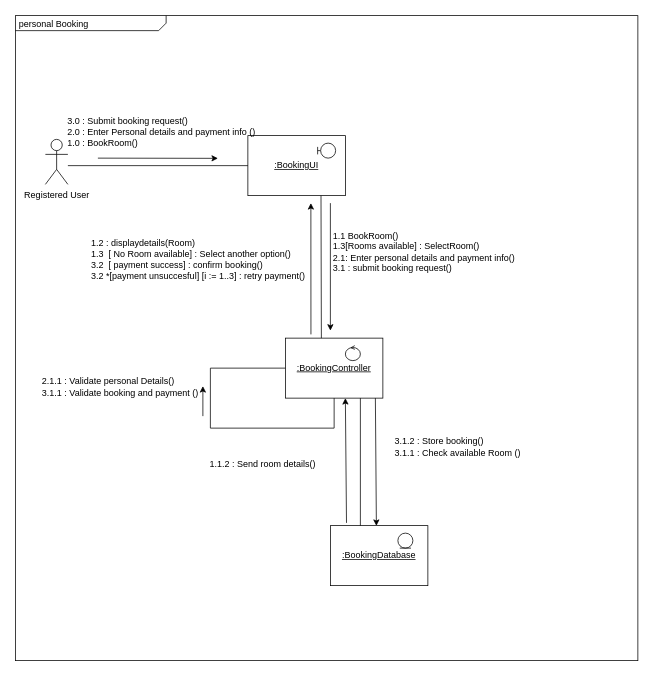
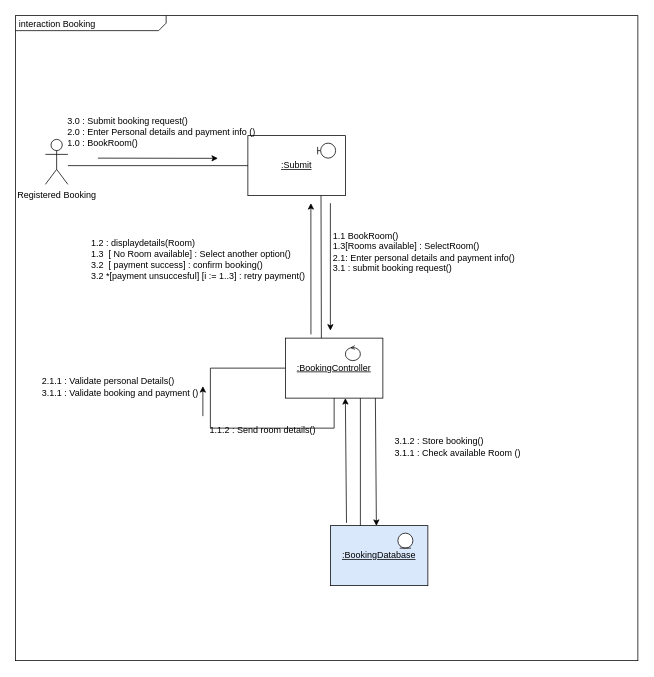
  <mxCell id="0" />
  <mxCell id="1" parent="0" />
- <mxCell id="2" value="&lt;p style=&quot;margin:0px;margin-top:4px;margin-left:5px;text-align:left;&quot;&gt;personal Booking&lt;/p&gt;" style="html=1;shape=mxgraph.sysml.package;overflow=fill;labelX=201;align=left;spacingLeft=5;verticalAlign=top;spacingTop=-3;" vertex="1" parent="1"><mxGeometry x="20" y="20" width="830" height="860" as="geometry" /></mxCell>
- <mxCell id="3" value="&lt;u&gt;:BookingUI&lt;/u&gt;" style="rounded=0;whiteSpace=wrap;html=1;" vertex="1" parent="1"><mxGeometry x="330" y="180" width="130" height="80" as="geometry" /></mxCell>
+ <mxCell id="2" value="&lt;p style=&quot;margin:0px;margin-top:4px;margin-left:5px;text-align:left;&quot;&gt;interaction Booking&lt;/p&gt;" style="html=1;shape=mxgraph.sysml.package;overflow=fill;labelX=201;align=left;spacingLeft=5;verticalAlign=top;spacingTop=-3;" vertex="1" parent="1"><mxGeometry x="20" y="20" width="830" height="860" as="geometry" /></mxCell>
+ <mxCell id="3" value="&lt;u&gt;:Submit&lt;/u&gt;" style="rounded=0;whiteSpace=wrap;html=1;" vertex="1" parent="1"><mxGeometry x="330" y="180" width="130" height="80" as="geometry" /></mxCell>
  <mxCell id="4" value="" style="shape=umlBoundary;whiteSpace=wrap;html=1;" vertex="1" parent="1"><mxGeometry x="423" y="190" width="24" height="20" as="geometry" /></mxCell>
  <mxCell id="5" value="" style="endArrow=classic;html=1;rounded=0;entryX=0.408;entryY=0.129;entryDx=0;entryDy=0;entryPerimeter=0;" edge="1" parent="1"><mxGeometry width="50" height="50" relative="1" as="geometry"><mxPoint x="130" y="210" as="sourcePoint" /><mxPoint x="290.08" y="210.29" as="targetPoint" /></mxGeometry></mxCell>
  <mxCell id="6" value="&lt;u&gt;:BookingController&lt;/u&gt;" style="rounded=0;whiteSpace=wrap;html=1;" vertex="1" parent="1"><mxGeometry x="380" y="450" width="130" height="80" as="geometry" /></mxCell>
  <mxCell id="7" value="" style="endArrow=none;html=1;rounded=0;entryX=0.75;entryY=1;entryDx=0;entryDy=0;" edge="1" parent="1" target="3"><mxGeometry width="50" height="50" relative="1" as="geometry"><mxPoint x="428" y="450" as="sourcePoint" /><mxPoint x="440" y="249.41" as="targetPoint" /></mxGeometry></mxCell>
- <mxCell id="8" value="&lt;u&gt;:BookingDatabase&lt;/u&gt;" style="rounded=0;whiteSpace=wrap;html=1;" vertex="1" parent="1"><mxGeometry x="440" y="700" width="130" height="80" as="geometry" /></mxCell>
+ <mxCell id="8" value="&lt;u&gt;:BookingDatabase&lt;/u&gt;" style="rounded=0;whiteSpace=wrap;html=1;fillColor=#dae8fc;" vertex="1" parent="1"><mxGeometry x="440" y="700" width="130" height="80" as="geometry" /></mxCell>
  <mxCell id="9" value="" style="ellipse;shape=umlEntity;whiteSpace=wrap;html=1;" vertex="1" parent="1"><mxGeometry x="530" y="710" width="20" height="20" as="geometry" /></mxCell>
- <mxCell id="10" value="Registered User" style="shape=umlActor;html=1;verticalLabelPosition=bottom;verticalAlign=top;align=center;" vertex="1" parent="1"><mxGeometry x="60" y="185" width="30" height="60" as="geometry" /></mxCell>
+ <mxCell id="10" value="Registered Booking" style="shape=umlActor;html=1;verticalLabelPosition=bottom;verticalAlign=top;align=center;" vertex="1" parent="1"><mxGeometry x="60" y="185" width="30" height="60" as="geometry" /></mxCell>
  <mxCell id="11" value="" style="endArrow=none;html=1;rounded=0;entryX=0;entryY=0.5;entryDx=0;entryDy=0;" edge="1" parent="1" target="3"><mxGeometry width="50" height="50" relative="1" as="geometry"><mxPoint x="90" y="220" as="sourcePoint" /><mxPoint x="550" y="250" as="targetPoint" /></mxGeometry></mxCell>
  <mxCell id="12" value="&lt;div style=&quot;text-align: justify;&quot;&gt;&lt;span style=&quot;background-color: initial;&quot;&gt;3.0 : Submit booking request()&lt;/span&gt;&lt;/div&gt;&lt;div style=&quot;text-align: justify;&quot;&gt;2.0 : Enter Personal details and payment info ()&lt;/div&gt;&lt;div style=&quot;text-align: justify;&quot;&gt;1.0 : BookRoom()&lt;/div&gt;" style="text;html=1;align=center;verticalAlign=middle;whiteSpace=wrap;rounded=0;" vertex="1" parent="1"><mxGeometry x="80" y="160" width="270" height="30" as="geometry" /></mxCell>
  <mxCell id="13" value="" style="endArrow=classic;html=1;rounded=0;" edge="1" parent="1"><mxGeometry width="50" height="50" relative="1" as="geometry"><mxPoint x="440" y="270" as="sourcePoint" /><mxPoint x="440" y="440" as="targetPoint" /></mxGeometry></mxCell>
  <mxCell id="14" value="&lt;div style=&quot;text-align: justify;&quot;&gt;&lt;span style=&quot;background-color: initial;&quot;&gt;1.1 BookRoom()&lt;/span&gt;&lt;/div&gt;&lt;div&gt;&lt;/div&gt;&lt;div style=&quot;text-align: justify;&quot;&gt;1.3[Rooms available] : SelectRoom()&lt;/div&gt;&lt;div style=&quot;text-align: justify;&quot;&gt;2.1: Enter personal details and payment info()&lt;/div&gt;&lt;div style=&quot;text-align: justify;&quot;&gt;3.1 : submit booking request()&lt;/div&gt;" style="text;html=1;align=center;verticalAlign=middle;whiteSpace=wrap;rounded=0;" vertex="1" parent="1"><mxGeometry x="430" y="320" width="270" height="30" as="geometry" /></mxCell>
  <mxCell id="15" value="&lt;div style=&quot;text-align: justify;&quot;&gt;&lt;span style=&quot;background-color: initial;&quot;&gt;1.2 : displaydetails(Room)&lt;/span&gt;&lt;br&gt;&lt;/div&gt;&lt;div style=&quot;text-align: justify;&quot;&gt;&lt;span style=&quot;background-color: initial;&quot;&gt;1.3&amp;nbsp; [ No Room available] : Select another option()&amp;nbsp;&lt;/span&gt;&lt;/div&gt;&lt;div style=&quot;text-align: justify;&quot;&gt;&lt;span style=&quot;background-color: initial;&quot;&gt;3.2&amp;nbsp; [ payment success] : confirm booking()&lt;/span&gt;&lt;/div&gt;&lt;div style=&quot;text-align: justify;&quot;&gt;3.2 *[payment unsuccesful] [i := 1..3] : retry payment()&lt;/div&gt;&lt;div&gt;&lt;/div&gt;" style="text;html=1;align=center;verticalAlign=middle;whiteSpace=wrap;rounded=0;" vertex="1" parent="1"><mxGeometry x="104" y="330" width="320" height="30" as="geometry" /></mxCell>
  <mxCell id="16" value="" style="endArrow=classic;html=1;rounded=0;" edge="1" parent="1"><mxGeometry width="50" height="50" relative="1" as="geometry"><mxPoint x="414.091" y="445" as="sourcePoint" /><mxPoint x="414" y="270" as="targetPoint" /></mxGeometry></mxCell>
  <mxCell id="17" value="" style="ellipse;shape=umlControl;whiteSpace=wrap;html=1;" vertex="1" parent="1"><mxGeometry x="460" y="460" width="20" height="20" as="geometry" /></mxCell>
  <mxCell id="18" value="&lt;div style=&quot;text-align: justify;&quot;&gt;&lt;span style=&quot;background-color: initial;&quot;&gt;2.1.1 : Validate personal Details()&lt;/span&gt;&lt;/div&gt;&lt;div style=&quot;text-align: justify;&quot;&gt;3.1.1 : Validate booking and payment ()&lt;/div&gt;" style="text;html=1;align=center;verticalAlign=middle;whiteSpace=wrap;rounded=0;" vertex="1" parent="1"><mxGeometry x="50" y="500" width="220" height="30" as="geometry" /></mxCell>
  <mxCell id="19" value="" style="endArrow=none;html=1;rounded=0;entryX=0;entryY=0.5;entryDx=0;entryDy=0;exitX=0.5;exitY=1;exitDx=0;exitDy=0;" edge="1" parent="1" source="6" target="6"><mxGeometry width="50" height="50" relative="1" as="geometry"><mxPoint x="510" y="490" as="sourcePoint" /><mxPoint x="560" y="440" as="targetPoint" /><Array as="points"><mxPoint x="445" y="570" /><mxPoint x="280" y="570" /><mxPoint x="280" y="490" /></Array></mxGeometry></mxCell>
  <mxCell id="20" value="" style="endArrow=classic;html=1;rounded=0;" edge="1" parent="1"><mxGeometry width="50" height="50" relative="1" as="geometry"><mxPoint x="270" y="554" as="sourcePoint" /><mxPoint x="270" y="514" as="targetPoint" /></mxGeometry></mxCell>
  <mxCell id="21" value="" style="endArrow=classic;html=1;rounded=0;exitX=0.828;exitY=1.021;exitDx=0;exitDy=0;exitPerimeter=0;" edge="1" parent="1"><mxGeometry width="50" height="50" relative="1" as="geometry"><mxPoint x="500" y="530" as="sourcePoint" /><mxPoint x="501.36" y="700.32" as="targetPoint" /></mxGeometry></mxCell>
  <mxCell id="22" value="" style="endArrow=none;html=1;rounded=0;entryX=0.75;entryY=1;entryDx=0;entryDy=0;" edge="1" parent="1"><mxGeometry width="50" height="50" relative="1" as="geometry"><mxPoint x="480" y="700" as="sourcePoint" /><mxPoint x="480" y="530" as="targetPoint" /></mxGeometry></mxCell>
  <mxCell id="23" value="" style="endArrow=classic;html=1;rounded=0;exitX=0.25;exitY=0;exitDx=0;exitDy=0;entryX=0.7;entryY=1.046;entryDx=0;entryDy=0;entryPerimeter=0;" edge="1" parent="1"><mxGeometry width="50" height="50" relative="1" as="geometry"><mxPoint x="461.5" y="696.32" as="sourcePoint" /><mxPoint x="460" y="530" as="targetPoint" /></mxGeometry></mxCell>
  <mxCell id="24" value="&lt;div style=&quot;text-align: justify;&quot;&gt;&lt;span style=&quot;background-color: initial;&quot;&gt;3.1.2 : Store booking()&lt;/span&gt;&lt;/div&gt;&lt;div style=&quot;text-align: justify;&quot;&gt;3.1.1 : Check available Room ()&lt;/div&gt;" style="text;html=1;align=center;verticalAlign=middle;whiteSpace=wrap;rounded=0;" vertex="1" parent="1"><mxGeometry x="500" y="580" width="220" height="30" as="geometry" /></mxCell>
- <mxCell id="25" value="&lt;div style=&quot;text-align: justify;&quot;&gt;&lt;span style=&quot;background-color: initial;&quot;&gt;1.1.2 : Send room details()&lt;/span&gt;&lt;/div&gt;&lt;div style=&quot;text-align: justify;&quot;&gt;&lt;br&gt;&lt;/div&gt;" style="text;html=1;align=center;verticalAlign=middle;whiteSpace=wrap;rounded=0;" vertex="1" parent="1"><mxGeometry x="240" y="610" width="220" height="30" as="geometry" /></mxCell>
+ <mxCell id="25" value="&lt;div style=&quot;text-align: justify;&quot;&gt;&lt;span style=&quot;background-color: initial;&quot;&gt;1.1.2 : Send room details()&lt;/span&gt;&lt;/div&gt;&lt;div style=&quot;text-align: justify;&quot;&gt;&lt;br&gt;&lt;/div&gt;" style="text;html=1;align=center;verticalAlign=middle;whiteSpace=wrap;rounded=0;" vertex="1" parent="1"><mxGeometry x="240" y="565" width="220" height="30" as="geometry" /></mxCell>
